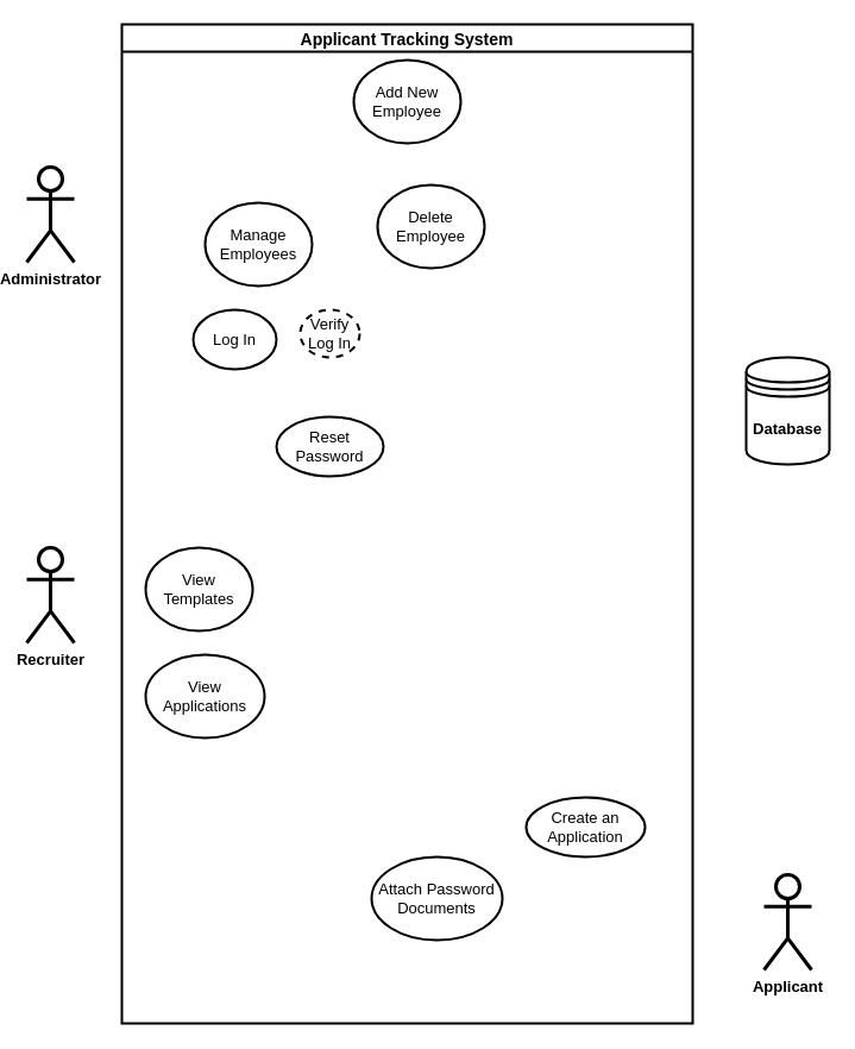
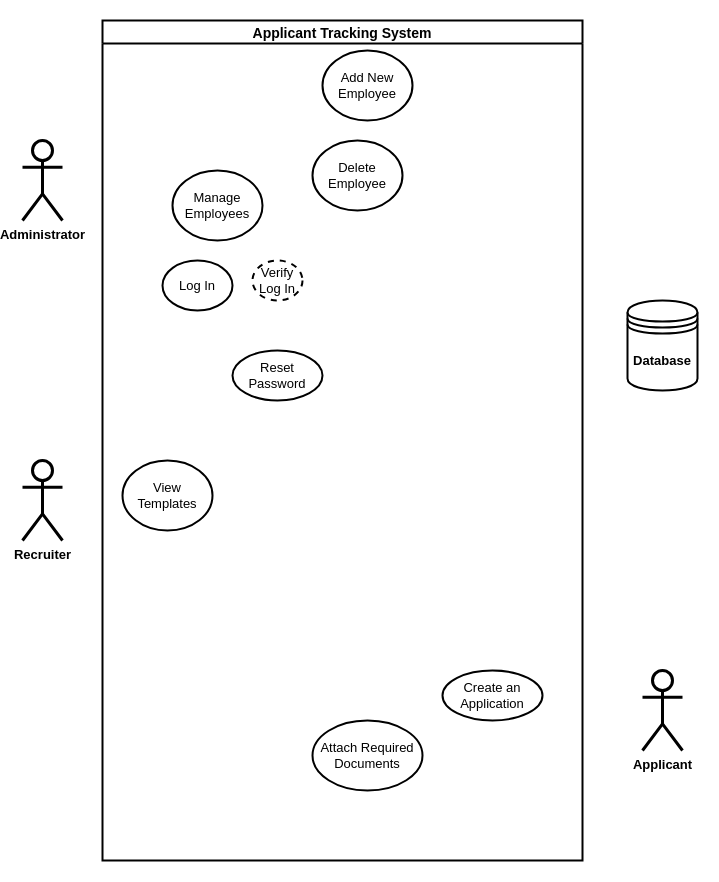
  <mxCell id="0" />
  <mxCell id="1" parent="0" />
  <mxCell id="2" value="Applicant Tracking System" style="swimlane;strokeWidth=2;fontSize=14;fontFamily=Helvetica;fillColor=none;" vertex="1" parent="1"><mxGeometry x="100" y="20" width="480" height="840" as="geometry" /></mxCell>
  <mxCell id="3" value="&lt;span style=&quot;font-size: 13px&quot;&gt;Manage Employees&lt;/span&gt;" style="ellipse;whiteSpace=wrap;html=1;strokeWidth=2;fillColor=none;fontFamily=Helvetica;" vertex="1" parent="2"><mxGeometry x="70" y="150" width="90" height="70" as="geometry" /></mxCell>
- <mxCell id="4" value="&lt;span style=&quot;font-size: 13px&quot;&gt;Add New Employee&lt;/span&gt;" style="ellipse;whiteSpace=wrap;html=1;strokeWidth=2;fillColor=none;fontFamily=Helvetica;" vertex="1" parent="2"><mxGeometry x="195" y="30" width="90" height="70" as="geometry" /></mxCell>
- <mxCell id="5" value="&lt;span style=&quot;font-size: 13px&quot;&gt;Delete Employee&lt;/span&gt;" style="ellipse;whiteSpace=wrap;html=1;strokeWidth=2;fillColor=none;fontFamily=Helvetica;" vertex="1" parent="2"><mxGeometry x="215" y="135" width="90" height="70" as="geometry" /></mxCell>
- <mxCell id="6" value="&lt;span style=&quot;font-size: 13px&quot;&gt;View Applications&lt;/span&gt;" style="ellipse;whiteSpace=wrap;html=1;strokeWidth=2;fillColor=none;fontFamily=Helvetica;" vertex="1" parent="2"><mxGeometry x="20" y="530" width="100" height="70" as="geometry" /></mxCell>
+ <mxCell id="4" value="&lt;span style=&quot;font-size: 13px&quot;&gt;Add New Employee&lt;/span&gt;" style="ellipse;whiteSpace=wrap;html=1;strokeWidth=2;fillColor=none;fontFamily=Helvetica;" vertex="1" parent="2"><mxGeometry x="220" y="30" width="90" height="70" as="geometry" /></mxCell>
+ <mxCell id="5" value="&lt;span style=&quot;font-size: 13px&quot;&gt;Delete Employee&lt;/span&gt;" style="ellipse;whiteSpace=wrap;html=1;strokeWidth=2;fillColor=none;fontFamily=Helvetica;" vertex="1" parent="2"><mxGeometry x="210" y="120" width="90" height="70" as="geometry" /></mxCell>
  <mxCell id="7" value="&lt;span style=&quot;font-size: 13px&quot;&gt;Log In&lt;/span&gt;" style="ellipse;whiteSpace=wrap;html=1;strokeWidth=2;fillColor=none;fontFamily=Helvetica;" vertex="1" parent="2"><mxGeometry x="60" y="240" width="70" height="50" as="geometry" /></mxCell>
  <mxCell id="8" value="&lt;span style=&quot;font-size: 13px&quot;&gt;Verify Log In&lt;/span&gt;" style="ellipse;whiteSpace=wrap;html=1;strokeWidth=2;fillColor=none;fontFamily=Helvetica;dashed=1;" vertex="1" parent="2"><mxGeometry x="150" y="240" width="50" height="40" as="geometry" /></mxCell>
  <mxCell id="9" value="&lt;span style=&quot;font-size: 13px&quot;&gt;Reset Password&lt;/span&gt;" style="ellipse;whiteSpace=wrap;html=1;strokeWidth=2;fillColor=none;fontFamily=Helvetica;" vertex="1" parent="2"><mxGeometry x="130" y="330" width="90" height="50" as="geometry" /></mxCell>
  <mxCell id="10" value="&lt;span style=&quot;font-size: 13px&quot;&gt;View Templates&lt;/span&gt;" style="ellipse;whiteSpace=wrap;html=1;strokeWidth=2;fillColor=none;fontFamily=Helvetica;" vertex="1" parent="2"><mxGeometry x="20" y="440" width="90" height="70" as="geometry" /></mxCell>
  <mxCell id="11" value="&lt;span style=&quot;font-size: 13px&quot;&gt;Create an Application&lt;/span&gt;" style="ellipse;whiteSpace=wrap;html=1;strokeWidth=2;fillColor=none;fontFamily=Helvetica;" vertex="1" parent="2"><mxGeometry x="340" y="650" width="100" height="50" as="geometry" /></mxCell>
- <mxCell id="12" value="&lt;span style=&quot;font-size: 13px&quot;&gt;Attach Password Documents&lt;/span&gt;" style="ellipse;whiteSpace=wrap;html=1;strokeWidth=2;fillColor=none;fontFamily=Helvetica;" vertex="1" parent="2"><mxGeometry x="210" y="700" width="110" height="70" as="geometry" /></mxCell>
+ <mxCell id="12" value="&lt;span style=&quot;font-size: 13px&quot;&gt;Attach Required Documents&lt;/span&gt;" style="ellipse;whiteSpace=wrap;html=1;strokeWidth=2;fillColor=none;fontFamily=Helvetica;" vertex="1" parent="2"><mxGeometry x="210" y="700" width="110" height="70" as="geometry" /></mxCell>
  <mxCell id="13" value="&lt;b&gt;&lt;font style=&quot;font-size: 13px&quot;&gt;Administrator&lt;/font&gt;&lt;/b&gt;" style="shape=umlActor;verticalLabelPosition=bottom;verticalAlign=top;html=1;outlineConnect=0;strokeWidth=3;fontFamily=Helvetica;" vertex="1" parent="1"><mxGeometry x="20" y="140" width="40" height="80" as="geometry" /></mxCell>
  <mxCell id="14" value="&lt;b&gt;&lt;font style=&quot;font-size: 13px&quot;&gt;Database&lt;/font&gt;&lt;/b&gt;" style="shape=datastore;whiteSpace=wrap;html=1;fillColor=none;strokeWidth=2;fontFamily=Helvetica;" vertex="1" parent="1"><mxGeometry x="625" y="300" width="70" height="90" as="geometry" /></mxCell>
  <mxCell id="15" value="&lt;b&gt;&lt;font style=&quot;font-size: 13px&quot;&gt;Recruiter&lt;/font&gt;&lt;/b&gt;" style="shape=umlActor;verticalLabelPosition=bottom;verticalAlign=top;html=1;outlineConnect=0;strokeWidth=3;fontFamily=Helvetica;" vertex="1" parent="1"><mxGeometry x="20" y="460" width="40" height="80" as="geometry" /></mxCell>
- <mxCell id="16" value="&lt;b&gt;&lt;font style=&quot;font-size: 13px&quot;&gt;Applicant&lt;/font&gt;&lt;/b&gt;" style="shape=umlActor;verticalLabelPosition=bottom;verticalAlign=top;html=1;outlineConnect=0;strokeWidth=3;fontFamily=Helvetica;" vertex="1" parent="1"><mxGeometry x="640" y="735" width="40" height="80" as="geometry" /></mxCell>
+ <mxCell id="16" value="&lt;b&gt;&lt;font style=&quot;font-size: 13px&quot;&gt;Applicant&lt;/font&gt;&lt;/b&gt;" style="shape=umlActor;verticalLabelPosition=bottom;verticalAlign=top;html=1;outlineConnect=0;strokeWidth=3;fontFamily=Helvetica;" vertex="1" parent="1"><mxGeometry x="640" y="670" width="40" height="80" as="geometry" /></mxCell>
